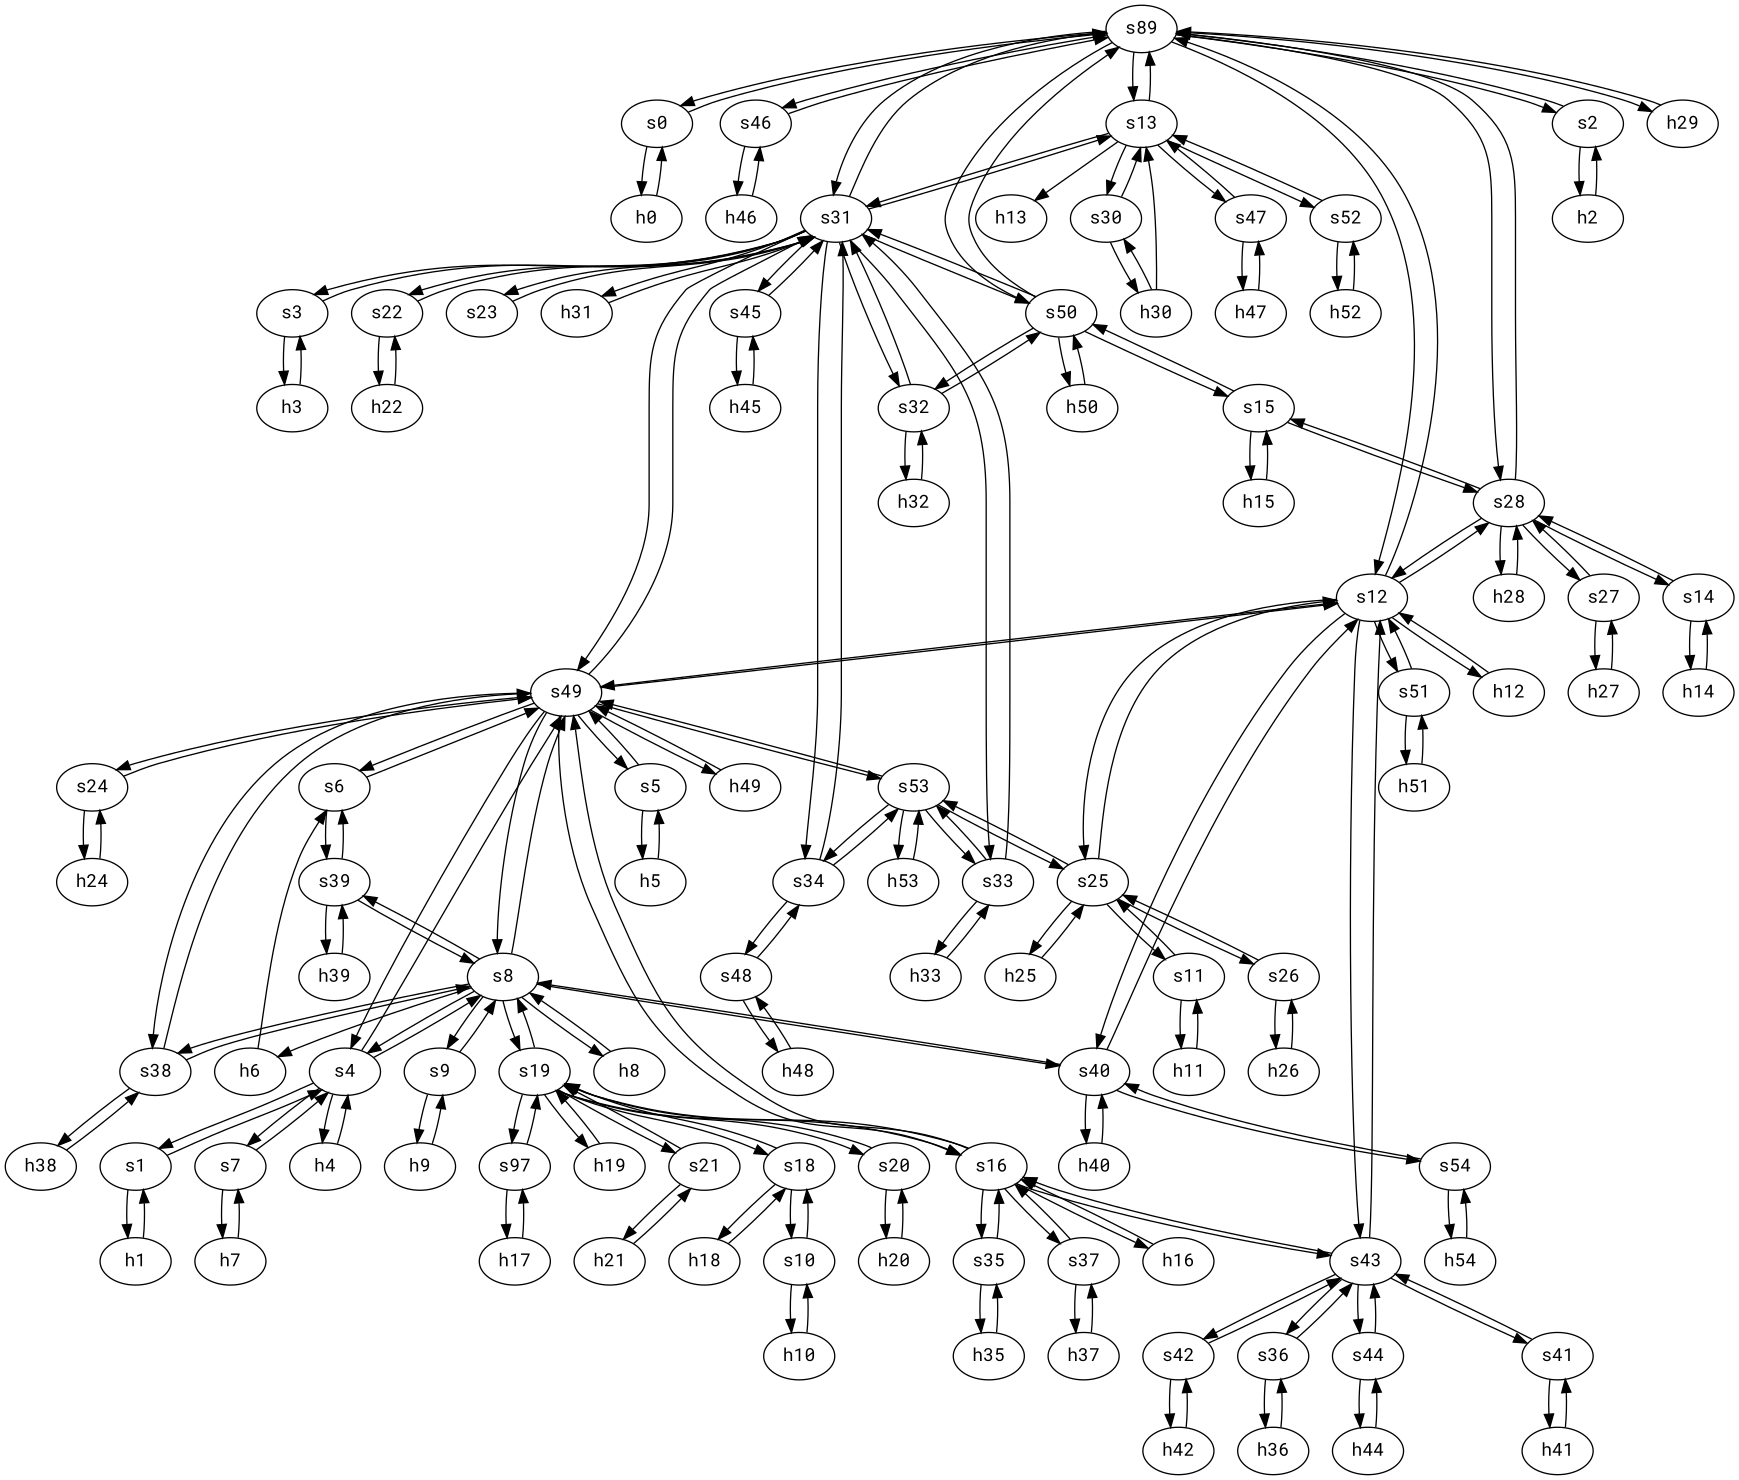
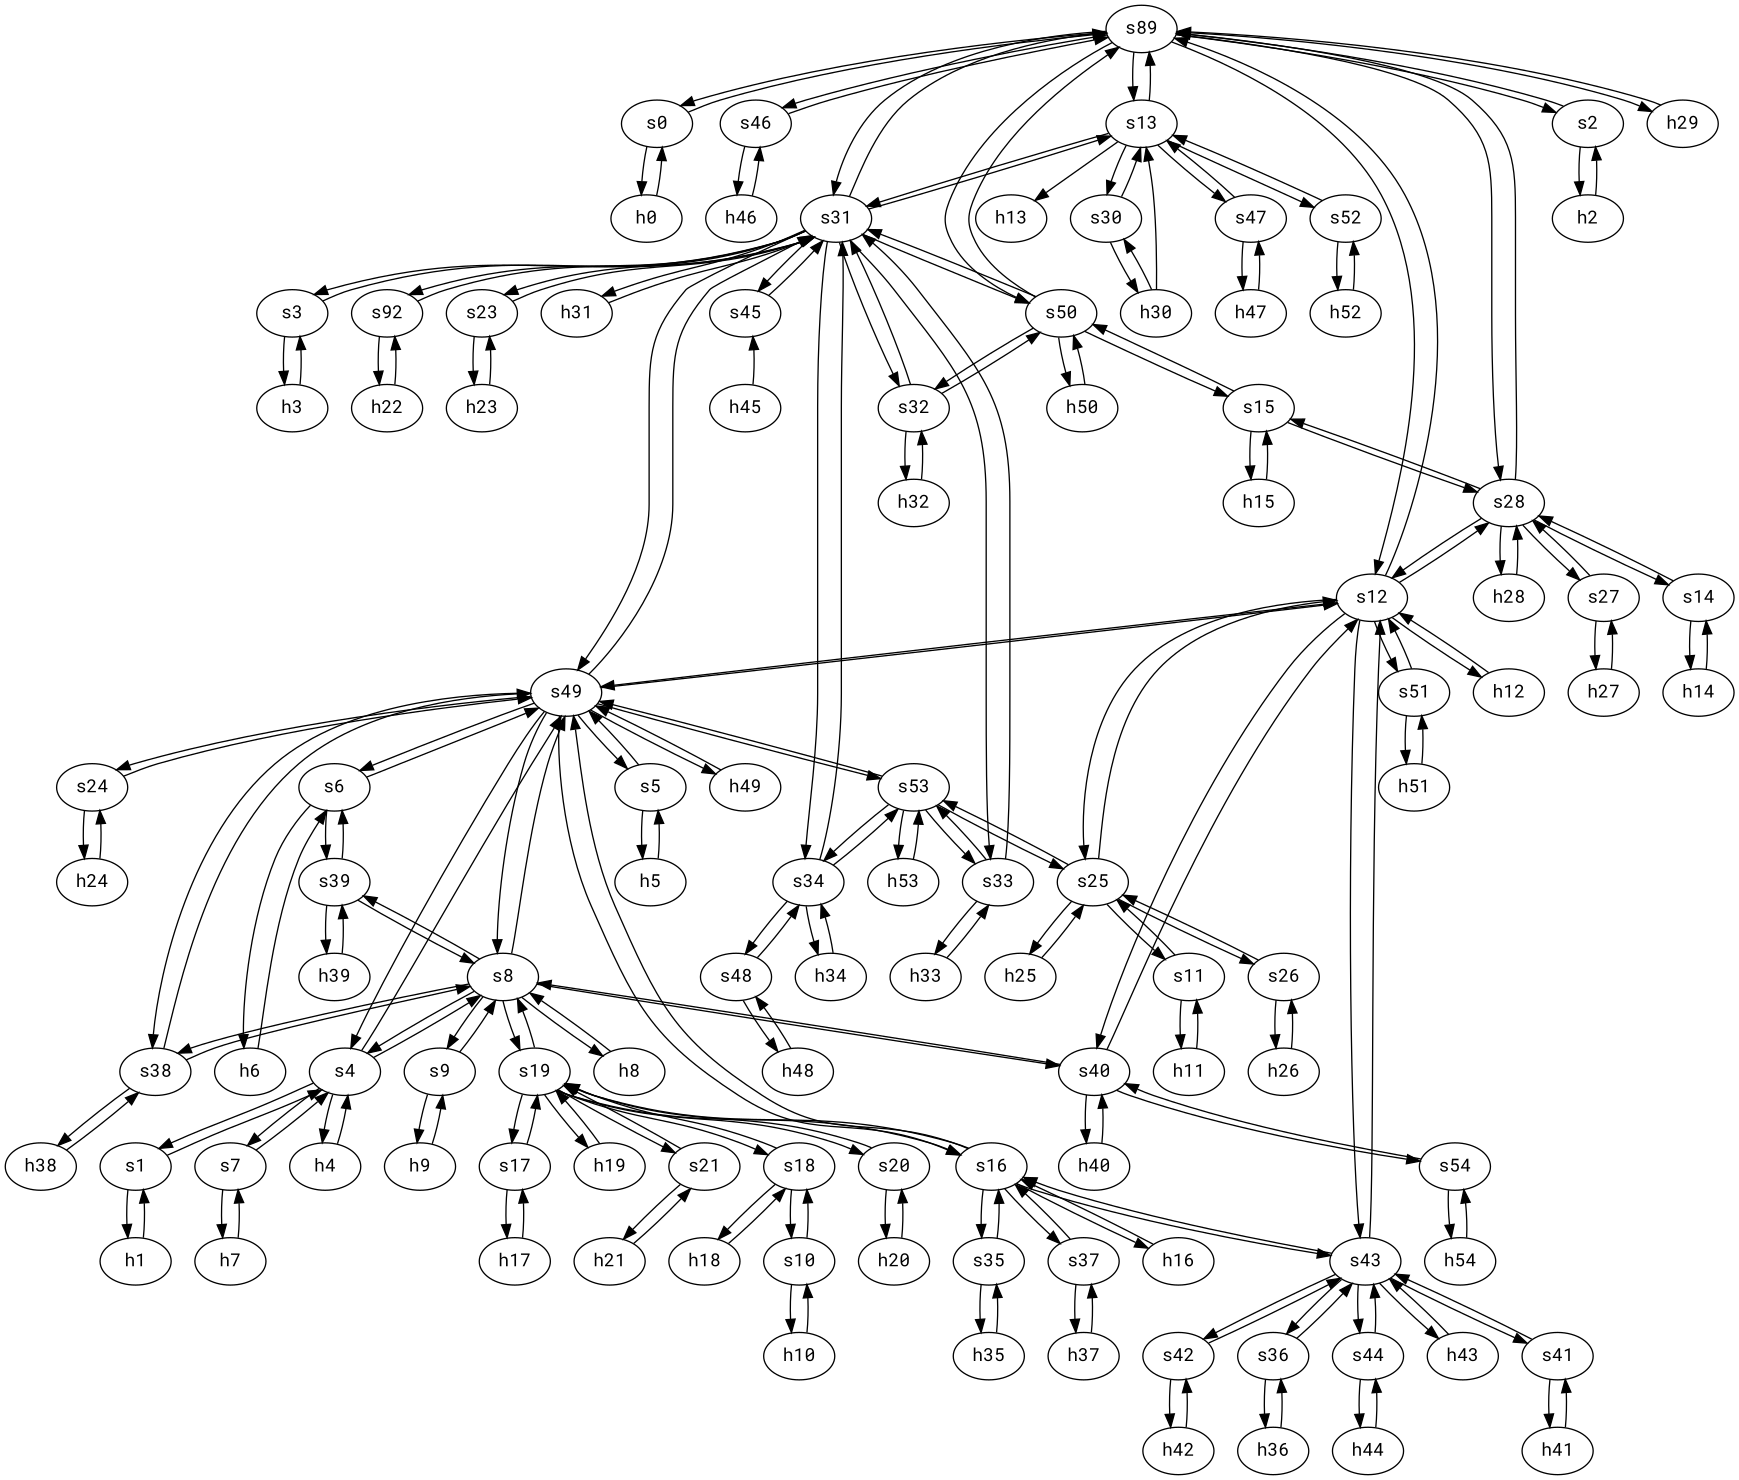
  strict digraph {
    fontname="Roboto Mono"
    node [fontname="Roboto Mono" type=switch]
    edge [capacity="1Gbps" cost=1 dst_port=1 fontname="Roboto Mono" src_port=1]
    n1 [label=s89]
    s0
    h0 [ip="111.0.0.0" mac="00:00:00:00:0:0" type=host]
    s46
    s13
    s12
    s50
    s31
    s28
    s2
    h29 [ip="111.0.29.29" mac="00:00:00:00:29:29" type=host]
    h46 [ip="111.0.46.46" mac="00:00:00:00:46:46" type=host]
    s47
    s52
    s30
    h13 [ip="111.0.13.13" mac="00:00:00:00:13:13" type=host]
    s49
    s43
    s40
    s25
    s51
    h12 [ip="111.0.12.12" mac="00:00:00:00:12:12" type=host]
    h50 [ip="111.0.50.50" mac="00:00:00:00:50:50" type=host]
    s32
    s15
    s45
    s34
    s33
    s3
-   s22
+   s22 [label=s92]
    s23
    h31 [ip="111.0.31.31" mac="00:00:00:00:31:31" type=host]
    s14
    h28 [ip="111.0.28.28" mac="00:00:00:00:28:28" type=host]
    s27
    h2 [ip="111.0.2.2" mac="00:00:00:00:2:2" type=host]
    h7 [ip="111.0.7.7" mac="00:00:00:00:7:7" type=host]
    s7
    s4
    h4 [ip="111.0.4.4" mac="00:00:00:00:4:4" type=host]
    s8
    s1
    s16
    s5
    h49 [ip="111.0.49.49" mac="00:00:00:00:49:49" type=host]
    s53
    s24
    s38
    s6
    s19
    h8 [ip="111.0.8.8" mac="00:00:00:00:8:8" type=host]
    s9
    s39
    h1 [ip="111.0.1.1" mac="00:00:00:00:1:1" type=host]
    h20 [ip="111.0.20.20" mac="00:00:00:00:20:20" type=host]
    s20
-   s17 [label=s97]
+   s17
    h19 [ip="111.0.19.19" mac="00:00:00:00:19:19" type=host]
    s21
    s18
    h47 [ip="111.0.47.47" mac="00:00:00:00:47:47" type=host]
    h45 [ip="111.0.45.45" mac="00:00:00:00:45:45" type=host]
    h44 [ip="111.0.44.44" mac="00:00:00:00:44:44" type=host]
    s44
+   h43 [ip="111.0.43.43" mac="00:00:00:00:43:43" type=host]
    s41
    s42
    s36
    h41 [ip="111.0.41.41" mac="00:00:00:00:41:41" type=host]
    h42 [ip="111.0.42.42" mac="00:00:00:00:42:42" type=host]
    h16 [ip="111.0.16.16" mac="00:00:00:00:16:16" type=host]
    s35
    s37
    h36 [ip="111.0.36.36" mac="00:00:00:00:36:36" type=host]
    h5 [ip="111.0.5.5" mac="00:00:00:00:5:5" type=host]
    h53 [ip="111.0.53.53" mac="00:00:00:00:53:53" type=host]
    h24 [ip="111.0.24.24" mac="00:00:00:00:24:24" type=host]
    h38 [ip="111.0.38.38" mac="00:00:00:00:38:38" type=host]
    h6 [ip="111.0.6.6" mac="00:00:00:00:6:6" type=host]
    h40 [ip="111.0.40.40" mac="00:00:00:00:40:40" type=host]
    s54
    h54 [ip="111.0.54.54" mac="00:00:00:00:54:54" type=host]
    h9 [ip="111.0.9.9" mac="00:00:00:00:9:9" type=host]
    h39 [ip="111.0.39.39" mac="00:00:00:00:39:39" type=host]
    h48 [ip="111.0.48.48" mac="00:00:00:00:48:48" type=host]
    s48
+   h34 [ip="111.0.34.34" mac="00:00:00:00:34:34" type=host]
    h33 [ip="111.0.33.33" mac="00:00:00:00:33:33" type=host]
    s11
    s26
    h25 [ip="111.0.25.25" mac="00:00:00:00:25:25" type=host]
    h11 [ip="111.0.11.11" mac="00:00:00:00:11:11" type=host]
    h26 [ip="111.0.26.26" mac="00:00:00:00:26:26" type=host]
    h52 [ip="111.0.52.52" mac="00:00:00:00:52:52" type=host]
    h30 [ip="111.0.30.30" mac="00:00:00:00:30:30" type=host]
    h51 [ip="111.0.51.51" mac="00:00:00:00:51:51" type=host]
    h32 [ip="111.0.32.32" mac="00:00:00:00:32:32" type=host]
    h15 [ip="111.0.15.15" mac="00:00:00:00:15:15" type=host]
    h3 [ip="111.0.3.3" mac="00:00:00:00:3:3" type=host]
    h22 [ip="111.0.22.22" mac="00:00:00:00:22:22" type=host]
+   h23 [ip="111.0.23.23" mac="00:00:00:00:23:23" type=host]
    h35 [ip="111.0.35.35" mac="00:00:00:00:35:35" type=host]
    h37 [ip="111.0.37.37" mac="00:00:00:00:37:37" type=host]
    h17 [ip="111.0.17.17" mac="00:00:00:00:17:17" type=host]
    h21 [ip="111.0.21.21" mac="00:00:00:00:21:21" type=host]
    h18 [ip="111.0.18.18" mac="00:00:00:00:18:18" type=host]
    s10
    h10 [ip="111.0.10.10" mac="00:00:00:00:10:10" type=host]
    h14 [ip="111.0.14.14" mac="00:00:00:00:14:14" type=host]
    h27 [ip="111.0.27.27" mac="00:00:00:00:27:27" type=host]
    n1 -> s0 [dst_port=2 src_port=2]
    n1 -> s46 [dst_port=2 src_port=8]
    n1 -> s13 [dst_port=4 src_port=6]
    n1 -> s12 [dst_port=10 src_port=5]
    n1 -> s50 [dst_port=3 src_port=9]
    n1 -> s31 [dst_port=6 src_port=10]
    n1 -> s28 [dst_port=6 src_port=7]
    n1 -> s2 [dst_port=2 src_port=3]
    n1 -> h29
    s0 -> n1 [dst_port=2 src_port=2]
    s0 -> h0
    h0 -> s0
    s46 -> n1 [dst_port=8 src_port=2]
    s46 -> h46
    s13 -> n1 [dst_port=6 src_port=4]
    s13 -> s31 [dst_port=3 src_port=7]
    s13 -> s47 [dst_port=2 src_port=2]
    s13 -> s52 [dst_port=2 src_port=3]
    s13 -> s30 [dst_port=3 src_port=6]
    s13 -> h13
    s12 -> n1 [dst_port=5 src_port=10]
    s12 -> s28 [dst_port=2 src_port=8]
    s12 -> s49 [dst_port=7 src_port=4]
    s12 -> s43 [dst_port=2 src_port=3]
    s12 -> s40 [dst_port=3 src_port=2]
    s12 -> s25 [dst_port=3 src_port=7]
    s12 -> s51 [dst_port=3 src_port=6]
    s12 -> h12
    s50 -> n1 [dst_port=9 src_port=3]
    s50 -> s31 [dst_port=12 src_port=4]
    s50 -> h50
    s50 -> s32 [dst_port=3 src_port=5]
    s50 -> s15 [dst_port=2 src_port=2]
    s31 -> n1 [dst_port=10 src_port=6]
    s31 -> s13 [dst_port=7 src_port=3]
    s31 -> s50 [dst_port=4 src_port=12]
    s31 -> s49 [dst_port=10 src_port=11]
    s31 -> s32 [dst_port=2 src_port=7]
    s31 -> s45 [dst_port=2 src_port=10]
    s31 -> s34 [dst_port=2 src_port=9]
    s31 -> s33 [dst_port=2 src_port=8]
    s31 -> s3 [dst_port=2 src_port=2]
    s31 -> s22 [dst_port=2 src_port=4]
    s31 -> s23 [dst_port=2 src_port=5]
    s31 -> h31
    s28 -> n1 [dst_port=7 src_port=6]
    s28 -> s12 [dst_port=8 src_port=2]
    s28 -> s15 [dst_port=3 src_port=4]
    s28 -> s14 [dst_port=2 src_port=3]
    s28 -> h28
    s28 -> s27 [dst_port=2 src_port=5]
    s2 -> n1 [dst_port=3 src_port=2]
    s2 -> h2
    h29 -> n1
    h46 -> s46
    s47 -> s13 [dst_port=2 src_port=2]
    s47 -> h47
    s52 -> s13 [dst_port=3 src_port=2]
    s52 -> h52
    s30 -> s13 [dst_port=6 src_port=3]
    s30 -> h30
    s49 -> s12 [dst_port=4 src_port=7]
    s49 -> s31 [dst_port=11 src_port=10]
    s49 -> s4 [dst_port=4 src_port=2]
    s49 -> s8 [dst_port=8 src_port=6]
    s49 -> s16 [dst_port=2 src_port=8]
    s49 -> s5 [dst_port=2 src_port=3]
    s49 -> h49
    s49 -> s53 [dst_port=5 src_port=12]
    s49 -> s24 [dst_port=2 src_port=9]
    s49 -> s38 [dst_port=3 src_port=11]
    s49 -> s6 [dst_port=2 src_port=4]
    s43 -> s12 [dst_port=3 src_port=2]
    s43 -> s16 [dst_port=7 src_port=3]
    s43 -> s44 [dst_port=2 src_port=7]
+   s43 -> h43
    s43 -> s41 [dst_port=2 src_port=5]
    s43 -> s42 [dst_port=2 src_port=6]
    s43 -> s36 [dst_port=2 src_port=4]
    s40 -> s12 [dst_port=2 src_port=3]
    s40 -> s8 [dst_port=5 src_port=2]
    s40 -> h40
    s40 -> s54 [dst_port=2 src_port=4]
    s25 -> s12 [dst_port=7 src_port=3]
    s25 -> s53 [dst_port=2 src_port=5]
    s25 -> s11 [dst_port=2 src_port=2]
    s25 -> s26 [dst_port=2 src_port=4]
    s25 -> h25
    s51 -> s12 [dst_port=6 src_port=3]
    s51 -> h51
    h12 -> s12
    h50 -> s50
    s32 -> s50 [dst_port=5 src_port=3]
    s32 -> s31 [dst_port=7 src_port=2]
    s32 -> h32
    s15 -> s50 [dst_port=2 src_port=2]
    s15 -> s28 [dst_port=4 src_port=3]
    s15 -> h15
    s45 -> s31 [dst_port=10 src_port=2]
-   s45 -> h45
    s34 -> s31 [dst_port=9 src_port=2]
    s34 -> s53 [dst_port=4 src_port=4]
    s34 -> s48 [dst_port=2 src_port=3]
+   s34 -> h34
    s33 -> s31 [dst_port=8 src_port=2]
    s33 -> s53 [dst_port=3 src_port=3]
    s33 -> h33
    s3 -> s31 [dst_port=2 src_port=2]
    s3 -> h3
    s22 -> s31 [dst_port=4 src_port=2]
    s22 -> h22
    s23 -> s31 [dst_port=5 src_port=2]
+   s23 -> h23
    h31 -> s31
    s14 -> s28 [dst_port=3 src_port=2]
    s14 -> h14
    h28 -> s28
    s27 -> s28 [dst_port=5 src_port=2]
    s27 -> h27
    h2 -> s2
    h7 -> s7
    s7 -> h7
    s7 -> s4 [dst_port=5 src_port=2]
    s4 -> s49 [dst_port=2 src_port=4]
    s4 -> s7 [dst_port=2 src_port=5]
    s4 -> h4
    s4 -> s8 [dst_port=2 src_port=3]
    s4 -> s1 [dst_port=2 src_port=2]
    h4 -> s4
    s8 -> s49 [dst_port=6 src_port=8]
    s8 -> s40 [dst_port=2 src_port=5]
    s8 -> s4 [dst_port=3 src_port=2]
    s8 -> s38 [dst_port=2 src_port=3]
    s8 -> s19 [dst_port=2 src_port=9]
    s8 -> h8
    s8 -> s9 [dst_port=2 src_port=6]
    s8 -> s39 [dst_port=3 src_port=4]
    s1 -> s4 [dst_port=2 src_port=2]
    s1 -> h1
    s16 -> s49 [dst_port=8 src_port=2]
    s16 -> s43 [dst_port=3 src_port=7]
    s16 -> s19 [dst_port=3 src_port=3]
    s16 -> h16
    s16 -> s35 [dst_port=3 src_port=6]
    s16 -> s37 [dst_port=2 src_port=4]
    s5 -> s49 [dst_port=3 src_port=2]
    s5 -> h5
    h49 -> s49
    s53 -> s49 [dst_port=12 src_port=5]
    s53 -> s25 [dst_port=5 src_port=2]
    s53 -> s34 [dst_port=4 src_port=4]
    s53 -> s33 [dst_port=3 src_port=3]
    s53 -> h53
    s24 -> s49 [dst_port=9 src_port=2]
    s24 -> h24
    s38 -> s49 [dst_port=11 src_port=3]
    s38 -> s8 [dst_port=3 src_port=2]
    s38 -> h38
    s6 -> s49 [dst_port=4 src_port=2]
    s6 -> s39 [dst_port=2 src_port=3]
-   s8 -> h6
+   s6 -> h6
    s19 -> s8 [dst_port=9 src_port=2]
    s19 -> s16 [dst_port=3 src_port=3]
    s19 -> s20 [dst_port=2 src_port=6]
    s19 -> s17 [dst_port=2 src_port=4]
    s19 -> h19
    s19 -> s21 [dst_port=2 src_port=7]
    s19 -> s18 [dst_port=3 src_port=5]
    h8 -> s8
    s9 -> s8 [dst_port=6 src_port=2]
    s9 -> h9
    s39 -> s8 [dst_port=4 src_port=3]
    s39 -> s6 [dst_port=3 src_port=2]
    s39 -> h39
    h1 -> s1
    h20 -> s20
    s20 -> s19 [dst_port=6 src_port=2]
    s20 -> h20
    s17 -> s19 [dst_port=4 src_port=2]
    s17 -> h17
    h19 -> s19
    s21 -> s19 [dst_port=7 src_port=2]
    s21 -> h21
    s18 -> s19 [dst_port=5 src_port=3]
    s18 -> h18
    s18 -> s10 [dst_port=2 src_port=2]
    h47 -> s47
    h45 -> s45
    h44 -> s44
    s44 -> s43 [dst_port=7 src_port=2]
    s44 -> h44
+   h43 -> s43
    s41 -> s43 [dst_port=5 src_port=2]
    s41 -> h41
    s42 -> s43 [dst_port=6 src_port=2]
    s42 -> h42
    s36 -> s43 [dst_port=4 src_port=2]
    s36 -> h36
    h41 -> s41
    h42 -> s42
    h16 -> s16
    s35 -> s16 [dst_port=6 src_port=3]
    s35 -> h35
    s37 -> s16 [dst_port=4 src_port=2]
    s37 -> h37
    h36 -> s36
    h5 -> s5
    h53 -> s53
    h24 -> s24
    h38 -> s38
    h6 -> s6
    h40 -> s40
    s54 -> s40 [dst_port=4 src_port=2]
    s54 -> h54
    h54 -> s54
    h9 -> s9
    h39 -> s39
    h48 -> s48
    s48 -> s34 [dst_port=3 src_port=2]
    s48 -> h48
+   h34 -> s34
    h33 -> s33
    s11 -> s25 [dst_port=2 src_port=2]
    s11 -> h11
    s26 -> s25 [dst_port=4 src_port=2]
    s26 -> h26
    h25 -> s25
    h11 -> s11
    h26 -> s26
    h52 -> s52
    h30 -> s13
    h30 -> s30
    h51 -> s51
    h32 -> s32
    h15 -> s15
    h3 -> s3
    h22 -> s22
+   h23 -> s23
    h35 -> s35
    h37 -> s37
    h17 -> s17
    h21 -> s21
    h18 -> s18
    s10 -> s18 [dst_port=2 src_port=2]
    s10 -> h10
    h10 -> s10
    h14 -> s14
    h27 -> s27
  }
